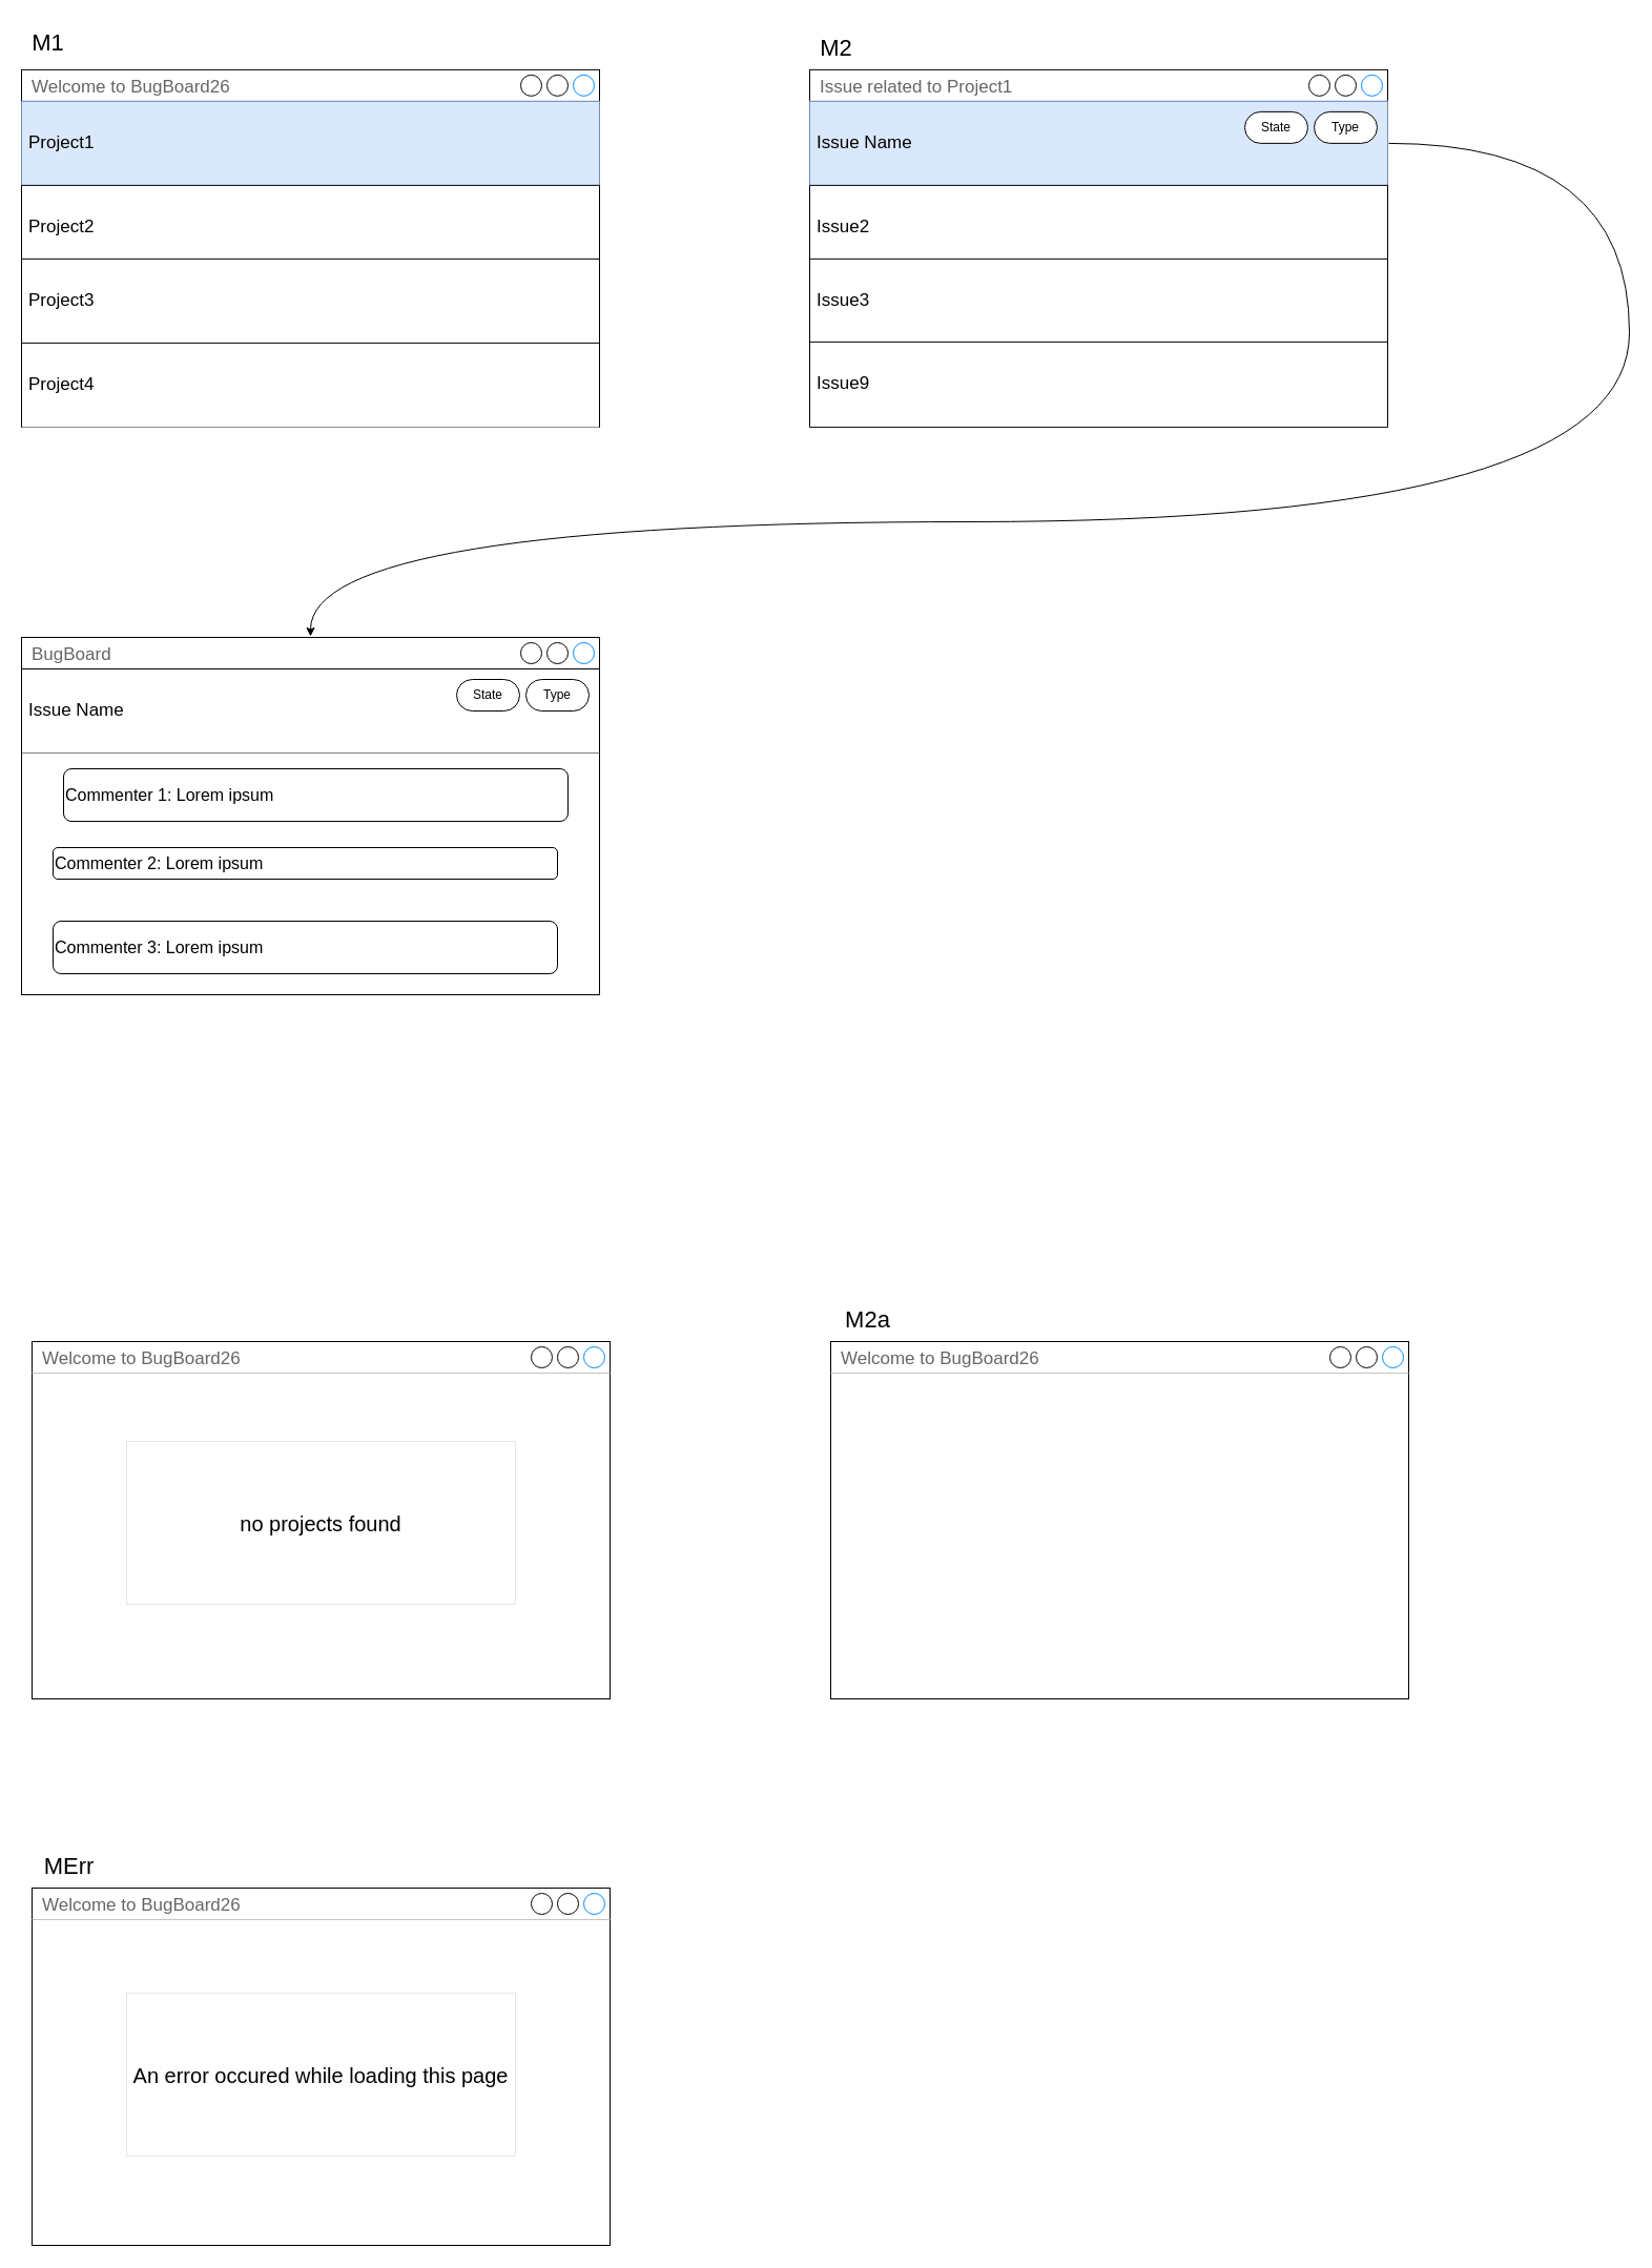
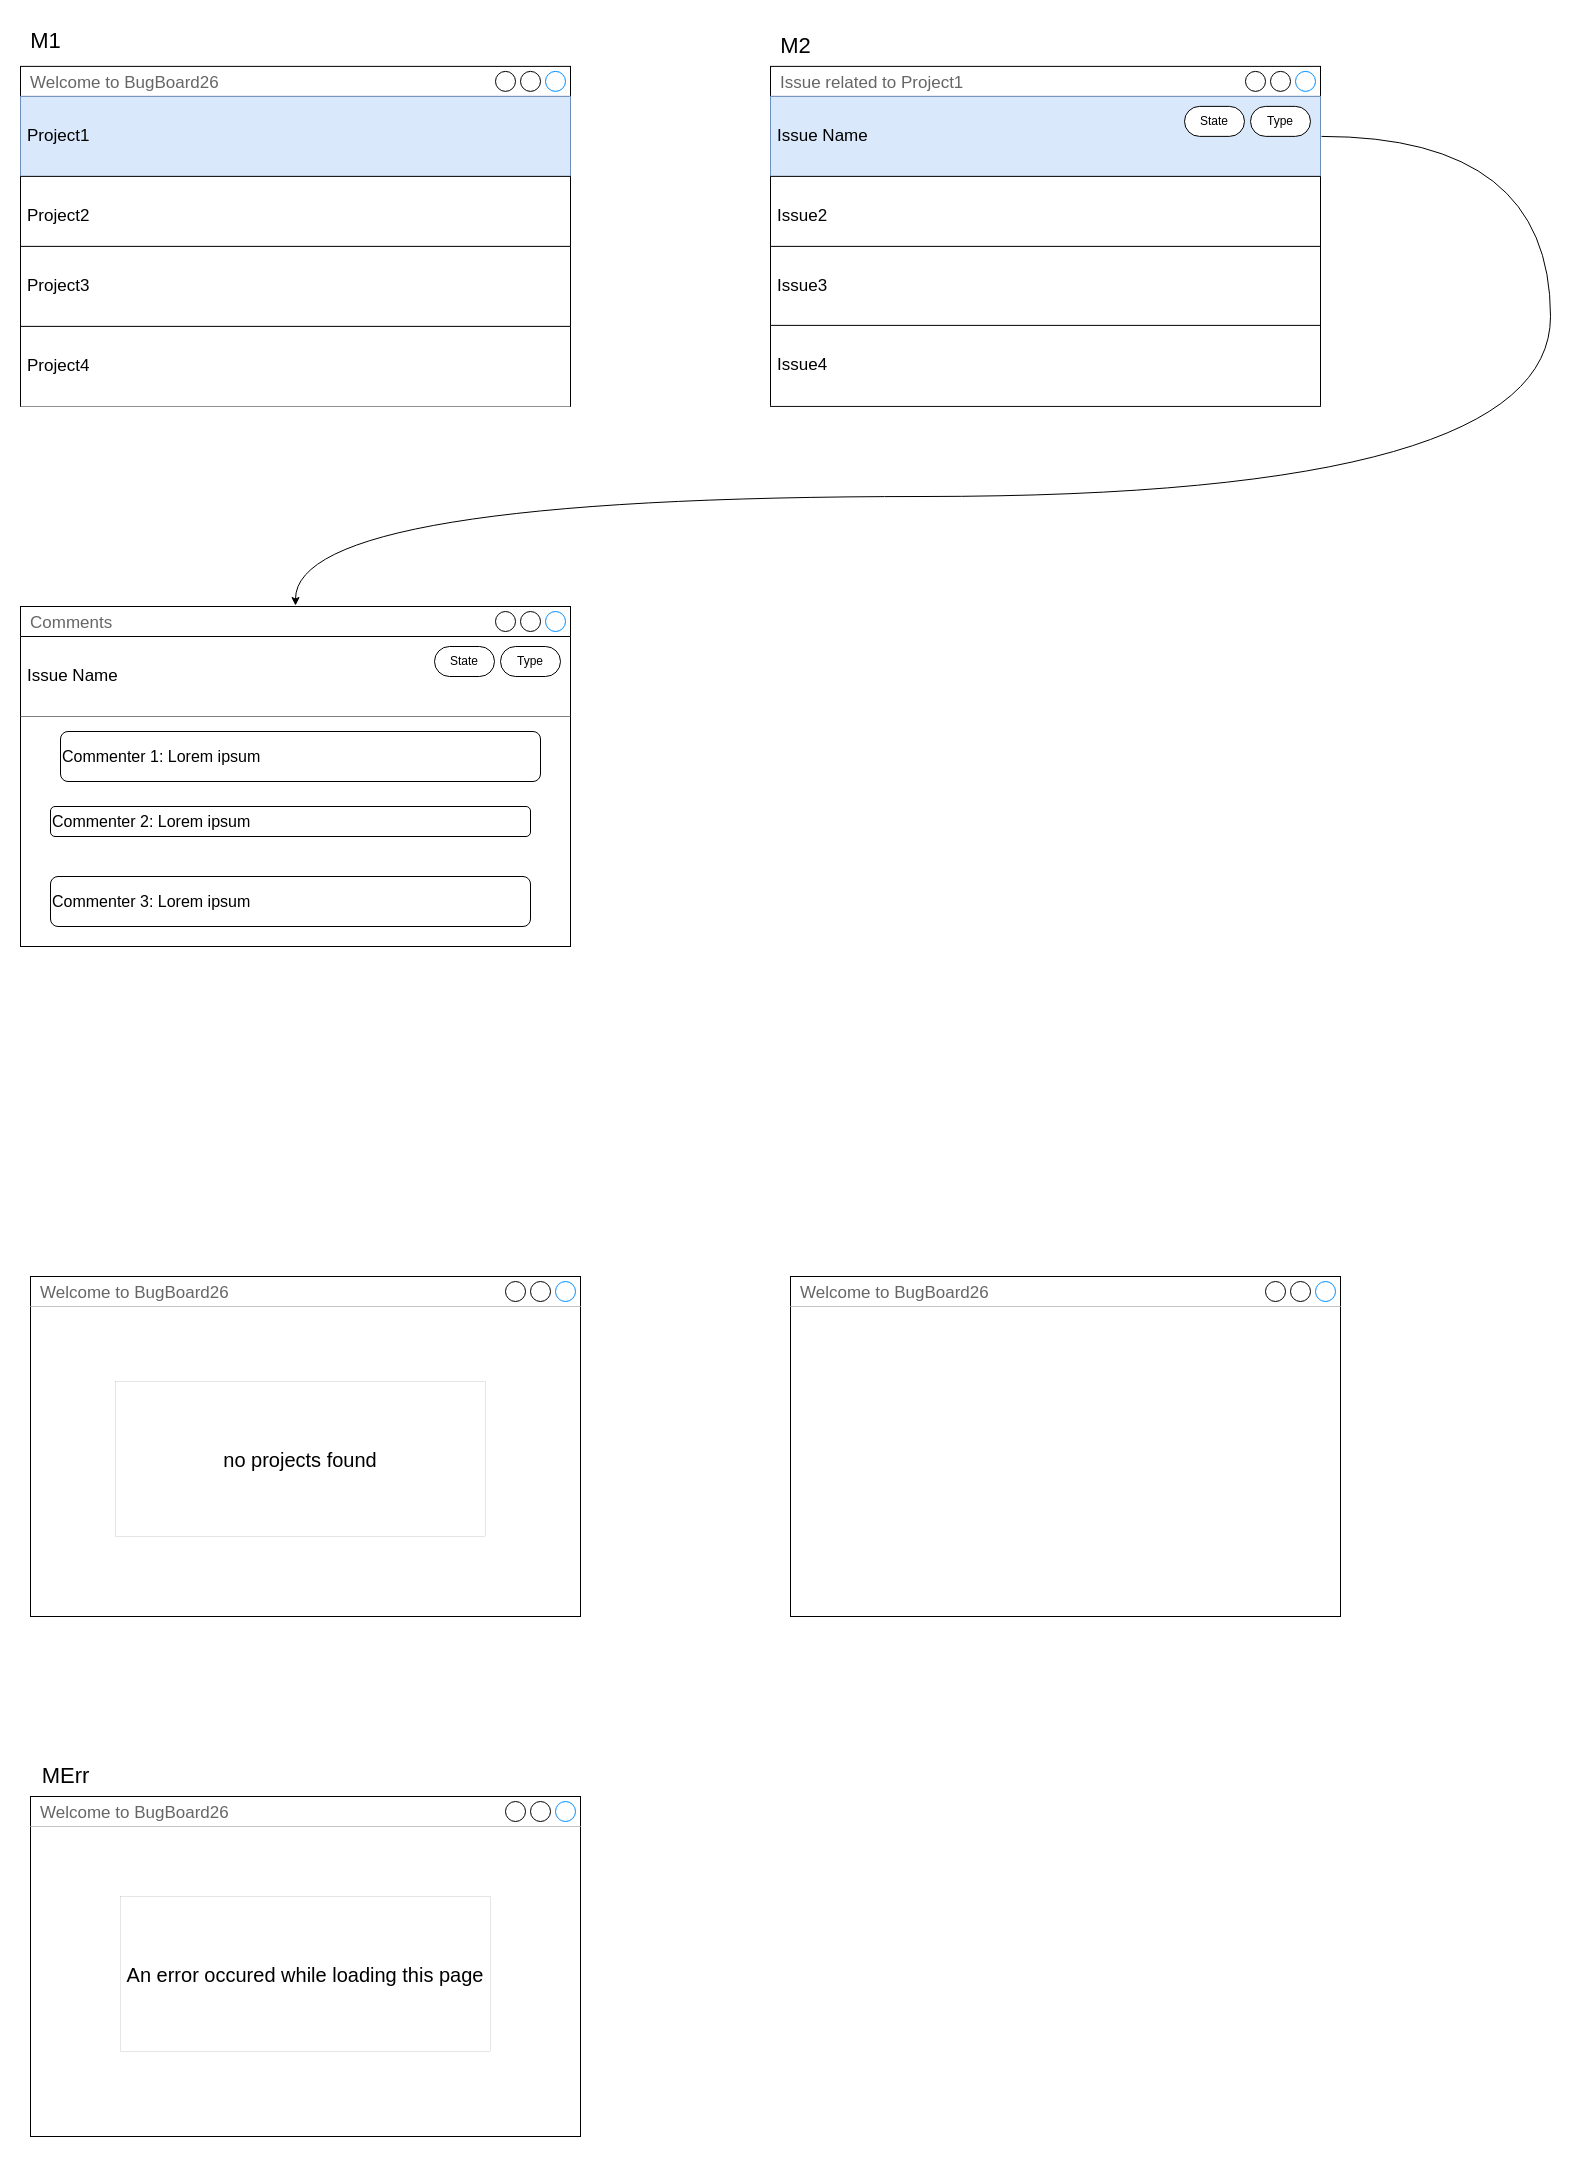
  <mxCell id="0" />
  <mxCell id="1" parent="0" />
  <mxCell id="2" value="" style="group" parent="1" vertex="1" connectable="0"><mxGeometry x="20" y="65.89" width="550" height="340" as="geometry" /></mxCell>
  <mxCell id="3" value="Welcome to BugBoard26" style="strokeWidth=1;shadow=0;dashed=0;align=center;html=1;shape=mxgraph.mockup.containers.window;align=left;verticalAlign=top;spacingLeft=8;strokeColor2=#008cff;strokeColor3=#c4c4c4;fontColor=#666666;mainText=;fontSize=17;labelBackgroundColor=none;whiteSpace=wrap;perimeterSpacing=1;" parent="2" vertex="1"><mxGeometry width="550" height="340" as="geometry" /></mxCell>
  <mxCell id="4" value="Project1" style="strokeWidth=1;shadow=0;dashed=0;align=center;html=1;shape=mxgraph.mockup.forms.uRect;fontSize=17;align=left;spacingLeft=5;strokeColor=#6c8ebf;fillColor=#dae8fc;perimeterSpacing=1;" parent="2" vertex="1"><mxGeometry y="30" width="550" height="80" as="geometry" /></mxCell>
  <mxCell id="5" value="Project2" style="strokeWidth=1;shadow=0;dashed=0;align=center;html=1;shape=mxgraph.mockup.forms.uRect;fontSize=17;align=left;spacingLeft=5;perimeterSpacing=1;" parent="2" vertex="1"><mxGeometry y="110" width="550" height="80" as="geometry" /></mxCell>
  <mxCell id="6" value="Project3" style="strokeWidth=1;shadow=0;dashed=0;align=center;html=1;shape=mxgraph.mockup.forms.uRect;fontSize=17;align=left;spacingLeft=5;perimeterSpacing=1;" parent="2" vertex="1"><mxGeometry y="180" width="550" height="80" as="geometry" /></mxCell>
  <mxCell id="7" value="Project4" style="strokeWidth=1;shadow=0;dashed=0;align=center;html=1;shape=mxgraph.mockup.forms.uRect;fontSize=17;align=left;spacingLeft=5;perimeterSpacing=1;" parent="2" vertex="1"><mxGeometry y="260" width="550" height="80" as="geometry" /></mxCell>
  <mxCell id="8" value="" style="group" parent="1" vertex="1" connectable="0"><mxGeometry x="770" y="65.89" width="550" height="340" as="geometry" /></mxCell>
  <mxCell id="9" value="Issue related to Project1" style="strokeWidth=1;shadow=0;dashed=0;align=center;html=1;shape=mxgraph.mockup.containers.window;align=left;verticalAlign=top;spacingLeft=8;strokeColor2=#008cff;strokeColor3=#c4c4c4;fontColor=#666666;mainText=;fontSize=17;labelBackgroundColor=none;whiteSpace=wrap;perimeterSpacing=1;" parent="8" vertex="1"><mxGeometry width="550" height="340" as="geometry" /></mxCell>
  <mxCell id="10" value="Issue Name" style="strokeWidth=1;shadow=0;dashed=0;align=center;html=1;shape=mxgraph.mockup.forms.uRect;fontSize=17;align=left;spacingLeft=5;perimeterSpacing=1;fillColor=#dae8fc;strokeColor=#6c8ebf;" parent="8" vertex="1"><mxGeometry y="30" width="550" height="80" as="geometry" /></mxCell>
  <mxCell id="11" value="Issue2" style="strokeWidth=1;shadow=0;dashed=0;align=center;html=1;shape=mxgraph.mockup.forms.uRect;fontSize=17;align=left;spacingLeft=5;perimeterSpacing=1;" parent="8" vertex="1"><mxGeometry y="110" width="550" height="80" as="geometry" /></mxCell>
  <mxCell id="12" value="Issue3" style="strokeWidth=1;shadow=0;dashed=0;align=center;html=1;shape=mxgraph.mockup.forms.uRect;fontSize=17;align=left;spacingLeft=5;perimeterSpacing=1;" parent="8" vertex="1"><mxGeometry y="180" width="550" height="80" as="geometry" /></mxCell>
- <mxCell id="13" value="Issue9" style="strokeWidth=1;shadow=0;dashed=0;align=center;html=1;shape=mxgraph.mockup.forms.uRect;fontSize=17;align=left;spacingLeft=5;perimeterSpacing=1;" parent="8" vertex="1"><mxGeometry y="259" width="550" height="80" as="geometry" /></mxCell>
+ <mxCell id="13" value="Issue4" style="strokeWidth=1;shadow=0;dashed=0;align=center;html=1;shape=mxgraph.mockup.forms.uRect;fontSize=17;align=left;spacingLeft=5;perimeterSpacing=1;" parent="8" vertex="1"><mxGeometry y="259" width="550" height="80" as="geometry" /></mxCell>
  <mxCell id="14" value="Type" style="rounded=1;whiteSpace=wrap;html=1;rotation=0;arcSize=50;" parent="8" vertex="1"><mxGeometry x="480" y="40" width="60" height="30" as="geometry" /></mxCell>
  <mxCell id="15" value="State" style="rounded=1;whiteSpace=wrap;html=1;rotation=0;arcSize=50;" parent="8" vertex="1"><mxGeometry x="414" y="40" width="60" height="30" as="geometry" /></mxCell>
  <mxCell id="16" value="" style="group" parent="1" vertex="1" connectable="0"><mxGeometry x="20" y="606" width="550" height="340" as="geometry" /></mxCell>
- <mxCell id="17" value="BugBoard" style="strokeWidth=1;shadow=0;dashed=0;align=center;html=1;shape=mxgraph.mockup.containers.window;align=left;verticalAlign=top;spacingLeft=8;strokeColor2=#008cff;strokeColor3=#c4c4c4;fontColor=#666666;mainText=;fontSize=17;labelBackgroundColor=none;whiteSpace=wrap;perimeterSpacing=1;" parent="16" vertex="1"><mxGeometry width="550" height="340" as="geometry" /></mxCell>
+ <mxCell id="17" value="Comments" style="strokeWidth=1;shadow=0;dashed=0;align=center;html=1;shape=mxgraph.mockup.containers.window;align=left;verticalAlign=top;spacingLeft=8;strokeColor2=#008cff;strokeColor3=#c4c4c4;fontColor=#666666;mainText=;fontSize=17;labelBackgroundColor=none;whiteSpace=wrap;perimeterSpacing=1;" parent="16" vertex="1"><mxGeometry width="550" height="340" as="geometry" /></mxCell>
  <mxCell id="18" value="&lt;div&gt;&lt;br&gt;&lt;/div&gt;" style="strokeWidth=1;shadow=0;dashed=0;align=center;html=1;shape=mxgraph.mockup.forms.uRect;fontSize=17;align=left;spacingLeft=5;perimeterSpacing=1;rotation=-180;" parent="16" vertex="1"><mxGeometry y="40" width="550" height="70" as="geometry" /></mxCell>
  <mxCell id="19" value="Issue Name" style="strokeWidth=1;shadow=0;dashed=0;align=center;html=1;shape=mxgraph.mockup.forms.uRect;fontSize=17;align=left;spacingLeft=5;perimeterSpacing=1;" parent="16" vertex="1"><mxGeometry y="30" width="550" height="80" as="geometry" /></mxCell>
  <mxCell id="20" value="Type" style="rounded=1;whiteSpace=wrap;html=1;rotation=0;arcSize=50;" parent="16" vertex="1"><mxGeometry x="480" y="40" width="60" height="30" as="geometry" /></mxCell>
  <mxCell id="21" value="State" style="rounded=1;whiteSpace=wrap;html=1;rotation=0;arcSize=50;" parent="16" vertex="1"><mxGeometry x="414" y="40" width="60" height="30" as="geometry" /></mxCell>
  <mxCell id="22" value="Commenter 1: Lorem ipsum" style="rounded=1;whiteSpace=wrap;html=1;align=left;fontSize=16;" parent="16" vertex="1"><mxGeometry x="40" y="125" width="480" height="50" as="geometry" /></mxCell>
  <mxCell id="23" value="Commenter 2: Lorem ipsum" style="rounded=1;whiteSpace=wrap;html=1;align=left;fontSize=16;" parent="16" vertex="1"><mxGeometry x="30" y="200" width="480" height="30" as="geometry" /></mxCell>
  <mxCell id="24" value="Commenter 3: Lorem ipsum" style="rounded=1;whiteSpace=wrap;html=1;align=left;fontSize=16;" parent="16" vertex="1"><mxGeometry x="30" y="270" width="480" height="50" as="geometry" /></mxCell>
  <mxCell id="25" style="edgeStyle=orthogonalEdgeStyle;rounded=0;orthogonalLoop=1;jettySize=auto;html=1;curved=1;" parent="1" source="10" target="17" edge="1"><mxGeometry relative="1" as="geometry"><Array as="points"><mxPoint x="1550" y="136" /><mxPoint x="1550" y="496" /><mxPoint x="295" y="496" /></Array></mxGeometry></mxCell>
  <mxCell id="26" value="&lt;font style=&quot;font-size: 22px;&quot;&gt;M1&lt;/font&gt;" style="text;html=1;align=center;verticalAlign=middle;resizable=0;points=[];autosize=1;strokeColor=none;fillColor=none;" parent="1" vertex="1"><mxGeometry x="20" y="20.89" width="50" height="40" as="geometry" /></mxCell>
  <mxCell id="27" value="&lt;font style=&quot;font-size: 22px;&quot;&gt;M2&lt;/font&gt;" style="text;html=1;align=center;verticalAlign=middle;resizable=0;points=[];autosize=1;strokeColor=none;fillColor=none;" parent="1" vertex="1"><mxGeometry x="770" y="25.89" width="50" height="40" as="geometry" /></mxCell>
  <mxCell id="28" value="" style="group;fontSize=26;" parent="1" vertex="1" connectable="0"><mxGeometry x="30" y="1276" width="550" height="340" as="geometry" /></mxCell>
  <mxCell id="29" value="Welcome to BugBoard26" style="strokeWidth=1;shadow=0;dashed=0;align=center;html=1;shape=mxgraph.mockup.containers.window;align=left;verticalAlign=top;spacingLeft=8;strokeColor2=#008cff;strokeColor3=#c4c4c4;fontColor=#666666;mainText=;fontSize=17;labelBackgroundColor=none;whiteSpace=wrap;perimeterSpacing=1;" parent="28" vertex="1"><mxGeometry width="550" height="340" as="geometry" /></mxCell>
- <mxCell id="30" value="no projects found" style="rounded=0;whiteSpace=wrap;html=1;fontSize=20;strokeWidth=0;" parent="28" vertex="1"><mxGeometry x="90" y="95" width="370" height="155" as="geometry" /></mxCell>
+ <mxCell id="30" value="no projects found" style="rounded=0;whiteSpace=wrap;html=1;fontSize=20;strokeWidth=0;" parent="28" vertex="1"><mxGeometry x="85" y="105" width="370" height="155" as="geometry" /></mxCell>
  <mxCell id="31" value="" style="group;fontSize=26;" parent="1" vertex="1" connectable="0"><mxGeometry x="790" y="1276" width="550" height="340" as="geometry" /></mxCell>
  <mxCell id="32" value="Welcome to BugBoard26" style="strokeWidth=1;shadow=0;dashed=0;align=center;html=1;shape=mxgraph.mockup.containers.window;align=left;verticalAlign=top;spacingLeft=8;strokeColor2=#008cff;strokeColor3=#c4c4c4;fontColor=#666666;mainText=;fontSize=17;labelBackgroundColor=none;whiteSpace=wrap;perimeterSpacing=1;" parent="31" vertex="1"><mxGeometry width="550" height="340" as="geometry" /></mxCell>
- <mxCell id="33" value="&lt;font style=&quot;font-size: 22px;&quot;&gt;M2a&lt;/font&gt;" style="text;html=1;align=center;verticalAlign=middle;resizable=0;points=[];autosize=1;strokeColor=none;fillColor=none;" parent="1" vertex="1"><mxGeometry x="790" y="1236" width="70" height="40" as="geometry" /></mxCell>
  <mxCell id="34" value="Welcome to BugBoard26" style="strokeWidth=1;shadow=0;dashed=0;align=center;html=1;shape=mxgraph.mockup.containers.window;align=left;verticalAlign=top;spacingLeft=8;strokeColor2=#008cff;strokeColor3=#c4c4c4;fontColor=#666666;mainText=;fontSize=17;labelBackgroundColor=none;whiteSpace=wrap;perimeterSpacing=1;" parent="1" vertex="1"><mxGeometry x="30" y="1796" width="550" height="340" as="geometry" /></mxCell>
  <mxCell id="35" value="&lt;font style=&quot;font-size: 22px;&quot;&gt;MErr&lt;/font&gt;" style="text;html=1;align=center;verticalAlign=middle;resizable=0;points=[];autosize=1;strokeColor=none;fillColor=none;" parent="1" vertex="1"><mxGeometry x="30" y="1756" width="70" height="40" as="geometry" /></mxCell>
  <mxCell id="36" value="An error occured while loading this page" style="rounded=0;whiteSpace=wrap;html=1;fontSize=20;strokeWidth=0;" parent="1" vertex="1"><mxGeometry x="120" y="1896" width="370" height="155" as="geometry" /></mxCell>
